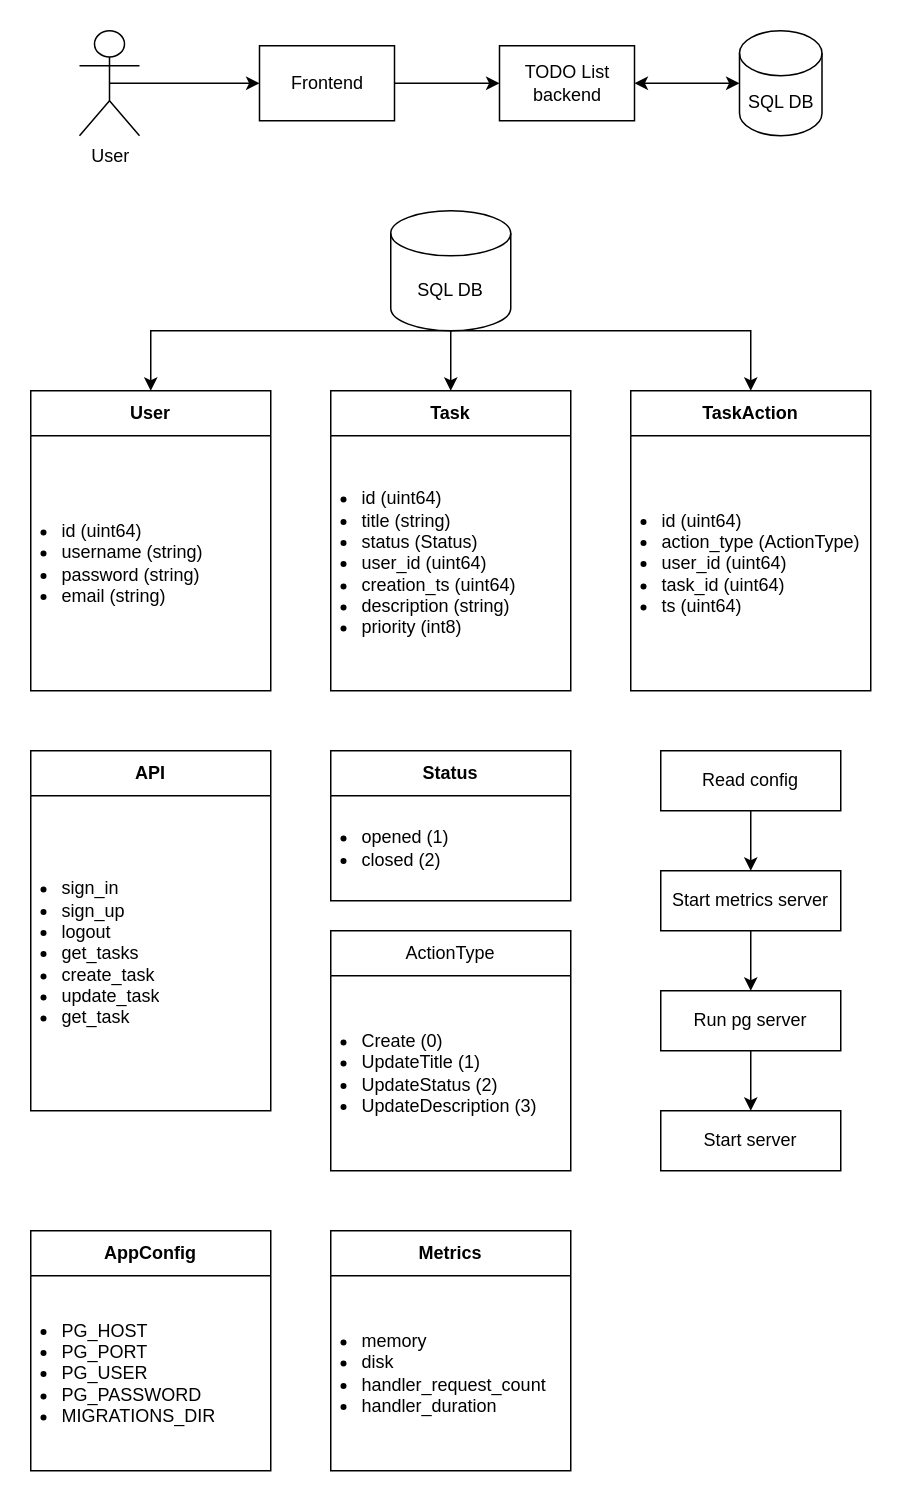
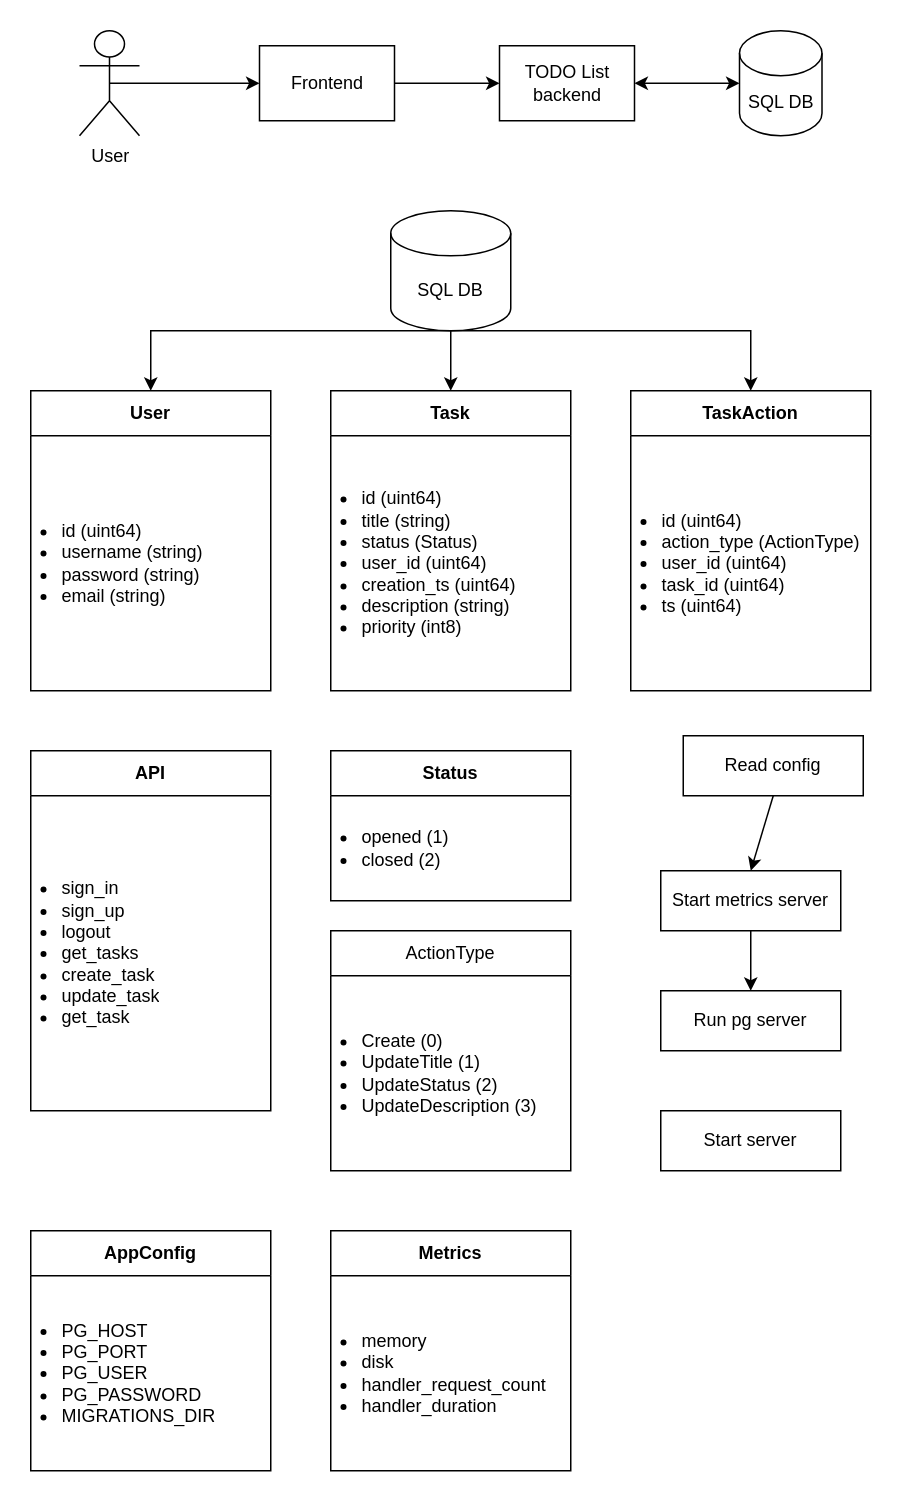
  <mxCell id="0" />
  <mxCell id="1" parent="0" />
  <mxCell id="2" value="&lt;b&gt;User&lt;/b&gt;" style="swimlane;fontStyle=0;childLayout=stackLayout;horizontal=1;startSize=30;horizontalStack=0;resizeParent=1;resizeParentMax=0;resizeLast=0;collapsible=1;marginBottom=0;whiteSpace=wrap;html=1;" parent="1" vertex="1"><mxGeometry x="20" y="260" width="160" height="200" as="geometry" /></mxCell>
  <mxCell id="3" value="&lt;ul style=&quot;padding-left: 15px; padding-bottom: 0px;&quot;&gt;&lt;li&gt;id (uint64)&lt;/li&gt;&lt;li&gt;username (string)&lt;/li&gt;&lt;li&gt;password (string)&lt;/li&gt;&lt;li&gt;email (string)&lt;/li&gt;&lt;/ul&gt;" style="text;strokeColor=none;fillColor=none;align=left;verticalAlign=middle;spacingLeft=4;spacingRight=4;overflow=hidden;points=[[0,0.5],[1,0.5]];portConstraint=eastwest;rotatable=0;whiteSpace=wrap;html=1;" parent="2" vertex="1"><mxGeometry y="30" width="160" height="170" as="geometry" /></mxCell>
  <mxCell id="4" value="&lt;b&gt;Task&lt;/b&gt;" style="swimlane;fontStyle=0;childLayout=stackLayout;horizontal=1;startSize=30;horizontalStack=0;resizeParent=1;resizeParentMax=0;resizeLast=0;collapsible=1;marginBottom=0;whiteSpace=wrap;html=1;" parent="1" vertex="1"><mxGeometry x="220" y="260" width="160" height="200" as="geometry" /></mxCell>
  <mxCell id="5" value="&lt;ul style=&quot;padding-left: 15px; padding-bottom: 0px;&quot;&gt;&lt;li&gt;id (uint64)&lt;/li&gt;&lt;li&gt;title (string)&lt;/li&gt;&lt;li&gt;status (Status)&lt;/li&gt;&lt;li&gt;user_id (uint64)&lt;/li&gt;&lt;li&gt;creation_ts (uint64)&lt;/li&gt;&lt;li&gt;description (string)&lt;/li&gt;&lt;li&gt;priority (int8)&lt;/li&gt;&lt;/ul&gt;" style="text;strokeColor=none;fillColor=none;align=left;verticalAlign=middle;spacingLeft=4;spacingRight=4;overflow=hidden;points=[[0,0.5],[1,0.5]];portConstraint=eastwest;rotatable=0;whiteSpace=wrap;html=1;" parent="4" vertex="1"><mxGeometry y="30" width="160" height="170" as="geometry" /></mxCell>
  <mxCell id="6" value="SQL DB" style="shape=cylinder3;whiteSpace=wrap;html=1;boundedLbl=1;backgroundOutline=1;size=15;" parent="1" vertex="1"><mxGeometry x="260" y="140" width="80" height="80" as="geometry" /></mxCell>
  <mxCell id="7" value="" style="endArrow=classic;html=1;rounded=0;exitX=0.5;exitY=1;exitDx=0;exitDy=0;exitPerimeter=0;entryX=0.5;entryY=0;entryDx=0;entryDy=0;" parent="1" source="6" target="2" edge="1"><mxGeometry width="50" height="50" relative="1" as="geometry"><mxPoint x="440" y="310" as="sourcePoint" /><mxPoint x="140" y="260" as="targetPoint" /><Array as="points"><mxPoint x="100" y="220" /></Array></mxGeometry></mxCell>
  <mxCell id="8" value="" style="endArrow=classic;html=1;rounded=0;" parent="1" edge="1"><mxGeometry width="50" height="50" relative="1" as="geometry"><mxPoint x="300" y="220" as="sourcePoint" /><mxPoint x="300" y="260" as="targetPoint" /><Array as="points" /></mxGeometry></mxCell>
  <mxCell id="9" value="" style="endArrow=classic;html=1;rounded=0;entryX=0.5;entryY=0;entryDx=0;entryDy=0;" parent="1" target="10" edge="1"><mxGeometry width="50" height="50" relative="1" as="geometry"><mxPoint x="300" y="220" as="sourcePoint" /><mxPoint x="460" y="260" as="targetPoint" /><Array as="points"><mxPoint x="500" y="220" /></Array></mxGeometry></mxCell>
  <mxCell id="10" value="&lt;b&gt;TaskAction&lt;/b&gt;" style="swimlane;fontStyle=0;childLayout=stackLayout;horizontal=1;startSize=30;horizontalStack=0;resizeParent=1;resizeParentMax=0;resizeLast=0;collapsible=1;marginBottom=0;whiteSpace=wrap;html=1;" parent="1" vertex="1"><mxGeometry x="420" y="260" width="160" height="200" as="geometry" /></mxCell>
  <mxCell id="11" value="&lt;ul style=&quot;padding-left: 15px; padding-bottom: 0px;&quot;&gt;&lt;li&gt;id (uint64)&lt;/li&gt;&lt;li&gt;action_type (ActionType)&lt;/li&gt;&lt;li&gt;user_id (uint64)&lt;/li&gt;&lt;li&gt;task_id (uint64)&lt;/li&gt;&lt;li&gt;ts (uint64)&lt;/li&gt;&lt;/ul&gt;" style="text;strokeColor=none;fillColor=none;align=left;verticalAlign=middle;spacingLeft=4;spacingRight=4;overflow=hidden;points=[[0,0.5],[1,0.5]];portConstraint=eastwest;rotatable=0;whiteSpace=wrap;html=1;" parent="10" vertex="1"><mxGeometry y="30" width="160" height="170" as="geometry" /></mxCell>
  <mxCell id="12" style="edgeStyle=orthogonalEdgeStyle;rounded=0;orthogonalLoop=1;jettySize=auto;html=1;exitX=0.5;exitY=0.5;exitDx=0;exitDy=0;exitPerimeter=0;" parent="1" source="13" edge="1"><mxGeometry relative="1" as="geometry"><mxPoint x="172.5" y="55" as="targetPoint" /></mxGeometry></mxCell>
  <mxCell id="13" value="User" style="shape=umlActor;verticalLabelPosition=bottom;verticalAlign=top;html=1;outlineConnect=0;" parent="1" vertex="1"><mxGeometry x="52.5" y="20" width="40" height="70" as="geometry" /></mxCell>
  <mxCell id="14" style="edgeStyle=orthogonalEdgeStyle;rounded=0;orthogonalLoop=1;jettySize=auto;html=1;exitX=1;exitY=0.5;exitDx=0;exitDy=0;" parent="1" source="15" edge="1"><mxGeometry relative="1" as="geometry"><mxPoint x="332.5" y="55" as="targetPoint" /></mxGeometry></mxCell>
  <mxCell id="15" value="Frontend" style="rounded=0;whiteSpace=wrap;html=1;" parent="1" vertex="1"><mxGeometry x="172.5" y="30" width="90" height="50" as="geometry" /></mxCell>
  <mxCell id="16" value="TODO List backend" style="rounded=0;whiteSpace=wrap;html=1;" parent="1" vertex="1"><mxGeometry x="332.5" y="30" width="90" height="50" as="geometry" /></mxCell>
  <mxCell id="17" value="" style="endArrow=classic;startArrow=classic;html=1;rounded=0;entryX=1;entryY=0.5;entryDx=0;entryDy=0;" parent="1" target="16" edge="1"><mxGeometry width="50" height="50" relative="1" as="geometry"><mxPoint x="492.5" y="55" as="sourcePoint" /><mxPoint x="452.5" y="70" as="targetPoint" /></mxGeometry></mxCell>
  <mxCell id="18" value="SQL DB" style="shape=cylinder3;whiteSpace=wrap;html=1;boundedLbl=1;backgroundOutline=1;size=15;" parent="1" vertex="1"><mxGeometry x="492.5" y="20" width="55" height="70" as="geometry" /></mxCell>
  <mxCell id="19" value="&lt;b&gt;API&lt;/b&gt;" style="swimlane;fontStyle=0;childLayout=stackLayout;horizontal=1;startSize=30;horizontalStack=0;resizeParent=1;resizeParentMax=0;resizeLast=0;collapsible=1;marginBottom=0;whiteSpace=wrap;html=1;" parent="1" vertex="1"><mxGeometry x="20" y="500" width="160" height="240" as="geometry" /></mxCell>
  <mxCell id="20" value="&lt;ul style=&quot;padding-left: 15px; padding-bottom: 0px;&quot;&gt;&lt;li&gt;sign_in&lt;/li&gt;&lt;li&gt;sign_up&lt;/li&gt;&lt;li&gt;logout&lt;/li&gt;&lt;li&gt;get_tasks&lt;/li&gt;&lt;li&gt;create_task&lt;br&gt;&lt;/li&gt;&lt;li&gt;update_task&lt;br&gt;&lt;/li&gt;&lt;li&gt;get_task&lt;/li&gt;&lt;/ul&gt;" style="text;strokeColor=none;fillColor=none;align=left;verticalAlign=middle;spacingLeft=4;spacingRight=4;overflow=hidden;points=[[0,0.5],[1,0.5]];portConstraint=eastwest;rotatable=0;whiteSpace=wrap;html=1;" parent="19" vertex="1"><mxGeometry y="30" width="160" height="210" as="geometry" /></mxCell>
  <mxCell id="21" value="&lt;b&gt;Status&lt;/b&gt;" style="swimlane;fontStyle=0;childLayout=stackLayout;horizontal=1;startSize=30;horizontalStack=0;resizeParent=1;resizeParentMax=0;resizeLast=0;collapsible=1;marginBottom=0;whiteSpace=wrap;html=1;" parent="1" vertex="1"><mxGeometry x="220" y="500" width="160" height="100" as="geometry" /></mxCell>
  <mxCell id="22" value="&lt;ul style=&quot;padding-left: 15px; padding-bottom: 0px;&quot;&gt;&lt;li&gt;opened (1)&lt;/li&gt;&lt;li&gt;closed (2)&lt;/li&gt;&lt;/ul&gt;" style="text;strokeColor=none;fillColor=none;align=left;verticalAlign=middle;spacingLeft=4;spacingRight=4;overflow=hidden;points=[[0,0.5],[1,0.5]];portConstraint=eastwest;rotatable=0;whiteSpace=wrap;html=1;spacing=2;" parent="21" vertex="1"><mxGeometry y="30" width="160" height="70" as="geometry" /></mxCell>
  <mxCell id="23" value="&lt;span style=&quot;text-align: left;&quot;&gt;ActionType&lt;/span&gt;" style="swimlane;fontStyle=0;childLayout=stackLayout;horizontal=1;startSize=30;horizontalStack=0;resizeParent=1;resizeParentMax=0;resizeLast=0;collapsible=1;marginBottom=0;whiteSpace=wrap;html=1;" parent="1" vertex="1"><mxGeometry x="220" y="620" width="160" height="160" as="geometry" /></mxCell>
  <mxCell id="24" value="&lt;ul style=&quot;padding-left: 15px; padding-bottom: 0px;&quot;&gt;&lt;li&gt;Create (0)&lt;/li&gt;&lt;li&gt;UpdateTitle (1)&lt;/li&gt;&lt;li&gt;UpdateStatus (2)&lt;/li&gt;&lt;li&gt;UpdateDescription (3)&lt;/li&gt;&lt;/ul&gt;" style="text;strokeColor=none;fillColor=none;align=left;verticalAlign=middle;spacingLeft=4;spacingRight=4;overflow=hidden;points=[[0,0.5],[1,0.5]];portConstraint=eastwest;rotatable=0;whiteSpace=wrap;html=1;spacing=2;" parent="23" vertex="1"><mxGeometry y="30" width="160" height="130" as="geometry" /></mxCell>
  <mxCell id="25" value="&lt;span style=&quot;text-align: left;&quot;&gt;&lt;b&gt;AppConfig&lt;/b&gt;&lt;/span&gt;" style="swimlane;fontStyle=0;childLayout=stackLayout;horizontal=1;startSize=30;horizontalStack=0;resizeParent=1;resizeParentMax=0;resizeLast=0;collapsible=1;marginBottom=0;whiteSpace=wrap;html=1;" parent="1" vertex="1"><mxGeometry x="20" y="820" width="160" height="160" as="geometry" /></mxCell>
  <mxCell id="26" value="&lt;ul style=&quot;padding-left: 15px; padding-bottom: 0px;&quot;&gt;&lt;li&gt;PG_HOST&lt;/li&gt;&lt;li&gt;PG_PORT&lt;/li&gt;&lt;li&gt;PG_USER&lt;/li&gt;&lt;li&gt;PG_PASSWORD&lt;/li&gt;&lt;li&gt;MIGRATIONS_DIR&lt;/li&gt;&lt;/ul&gt;" style="text;strokeColor=none;fillColor=none;align=left;verticalAlign=middle;spacingLeft=4;spacingRight=4;overflow=hidden;points=[[0,0.5],[1,0.5]];portConstraint=eastwest;rotatable=0;whiteSpace=wrap;html=1;spacing=2;" parent="25" vertex="1"><mxGeometry y="30" width="160" height="130" as="geometry" /></mxCell>
- <mxCell id="27" value="Read config" style="rounded=0;whiteSpace=wrap;html=1;" parent="1" vertex="1"><mxGeometry x="440" y="500" width="120" height="40" as="geometry" /></mxCell>
+ <mxCell id="27" value="Read config" style="rounded=0;whiteSpace=wrap;html=1;" parent="1" vertex="1"><mxGeometry x="455" y="490" width="120" height="40" as="geometry" /></mxCell>
  <mxCell id="28" value="" style="endArrow=classic;html=1;exitX=0.5;exitY=1;exitDx=0;exitDy=0;" parent="1" source="27" edge="1"><mxGeometry width="50" height="50" relative="1" as="geometry"><mxPoint x="530" y="600" as="sourcePoint" /><mxPoint x="500" y="580" as="targetPoint" /></mxGeometry></mxCell>
  <mxCell id="29" value="Start metrics server" style="rounded=0;whiteSpace=wrap;html=1;" parent="1" vertex="1"><mxGeometry x="440" y="580" width="120" height="40" as="geometry" /></mxCell>
  <mxCell id="30" value="" style="endArrow=classic;html=1;exitX=0.5;exitY=1;exitDx=0;exitDy=0;" parent="1" source="29" edge="1"><mxGeometry width="50" height="50" relative="1" as="geometry"><mxPoint x="530" y="620" as="sourcePoint" /><mxPoint x="500" y="660" as="targetPoint" /></mxGeometry></mxCell>
  <mxCell id="31" value="Run pg server" style="rounded=0;whiteSpace=wrap;html=1;" parent="1" vertex="1"><mxGeometry x="440" y="660" width="120" height="40" as="geometry" /></mxCell>
- <mxCell id="32" value="" style="endArrow=classic;html=1;exitX=0.5;exitY=1;exitDx=0;exitDy=0;" parent="1" source="31" target="33" edge="1"><mxGeometry width="50" height="50" relative="1" as="geometry"><mxPoint x="530" y="710" as="sourcePoint" /><mxPoint x="500" y="740" as="targetPoint" /></mxGeometry></mxCell>
  <mxCell id="33" value="Start server" style="rounded=0;whiteSpace=wrap;html=1;" parent="1" vertex="1"><mxGeometry x="440" y="740" width="120" height="40" as="geometry" /></mxCell>
  <mxCell id="34" value="&lt;span style=&quot;text-align: left;&quot;&gt;&lt;b&gt;Metrics&lt;/b&gt;&lt;/span&gt;" style="swimlane;fontStyle=0;childLayout=stackLayout;horizontal=1;startSize=30;horizontalStack=0;resizeParent=1;resizeParentMax=0;resizeLast=0;collapsible=1;marginBottom=0;whiteSpace=wrap;html=1;" parent="1" vertex="1"><mxGeometry x="220" y="820" width="160" height="160" as="geometry" /></mxCell>
  <mxCell id="35" value="&lt;ul style=&quot;padding-left: 15px; padding-bottom: 0px;&quot;&gt;&lt;li&gt;memory&lt;/li&gt;&lt;li&gt;disk&lt;/li&gt;&lt;li&gt;handler_request_count&lt;/li&gt;&lt;li&gt;handler_duration&lt;/li&gt;&lt;/ul&gt;" style="text;strokeColor=none;fillColor=none;align=left;verticalAlign=middle;spacingLeft=4;spacingRight=4;overflow=hidden;points=[[0,0.5],[1,0.5]];portConstraint=eastwest;rotatable=0;whiteSpace=wrap;html=1;spacing=2;" parent="34" vertex="1"><mxGeometry y="30" width="160" height="130" as="geometry" /></mxCell>
